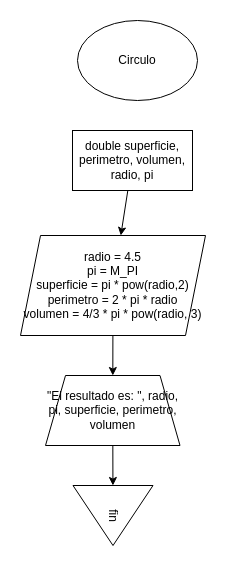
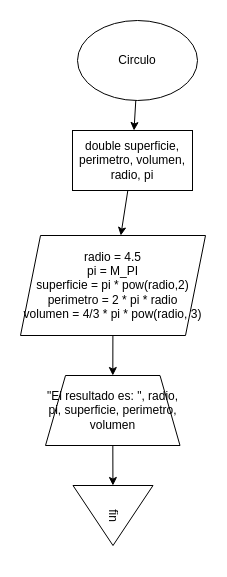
  <mxCell id="0" />
  <mxCell id="1" parent="0" />
+ <mxCell id="2" style="edgeStyle=none;html=1;" edge="1" parent="1" source="3" target="5"><mxGeometry relative="1" as="geometry"><mxPoint x="112" y="135" as="targetPoint" /></mxGeometry></mxCell>
  <mxCell id="3" value="Circulo" style="ellipse;whiteSpace=wrap;html=1;" vertex="1" parent="1"><mxGeometry x="77" y="20" width="120" height="80" as="geometry" /></mxCell>
  <mxCell id="4" style="edgeStyle=none;html=1;" edge="1" parent="1" source="5" target="7"><mxGeometry relative="1" as="geometry"><mxPoint x="112" y="245" as="targetPoint" /></mxGeometry></mxCell>
  <mxCell id="5" value="double superficie, perimetro, volumen, radio, pi" style="rounded=0;whiteSpace=wrap;html=1;" vertex="1" parent="1"><mxGeometry x="72" y="130" width="120" height="60" as="geometry" /></mxCell>
  <mxCell id="6" style="edgeStyle=none;html=1;" edge="1" parent="1" source="7" target="9"><mxGeometry relative="1" as="geometry"><mxPoint x="112.5" y="385" as="targetPoint" /></mxGeometry></mxCell>
  <mxCell id="7" value="radio = 4.5&lt;br&gt;pi = M_PI&lt;br&gt;superficie = pi * pow(radio,2)&lt;br&gt;perimetro = 2 * pi * radio&lt;br&gt;volumen = 4/3 * pi * pow(radio, 3)" style="shape=parallelogram;perimeter=parallelogramPerimeter;whiteSpace=wrap;html=1;fixedSize=1;" vertex="1" parent="1"><mxGeometry x="20" y="235" width="185" height="100" as="geometry" /></mxCell>
  <mxCell id="8" style="edgeStyle=none;html=1;" edge="1" parent="1" source="9" target="10"><mxGeometry relative="1" as="geometry"><mxPoint x="112.25" y="485" as="targetPoint" /></mxGeometry></mxCell>
  <mxCell id="9" value="&quot;El resultado es: &quot;, radio, pi, superficie, perimetro, volumen" style="shape=trapezoid;perimeter=trapezoidPerimeter;whiteSpace=wrap;html=1;fixedSize=1;" vertex="1" parent="1"><mxGeometry x="45" y="375" width="134.5" height="70" as="geometry" /></mxCell>
  <mxCell id="10" value="fin" style="triangle;whiteSpace=wrap;html=1;rotation=90;" vertex="1" parent="1"><mxGeometry x="82.5" y="475" width="60" height="80" as="geometry" /></mxCell>
